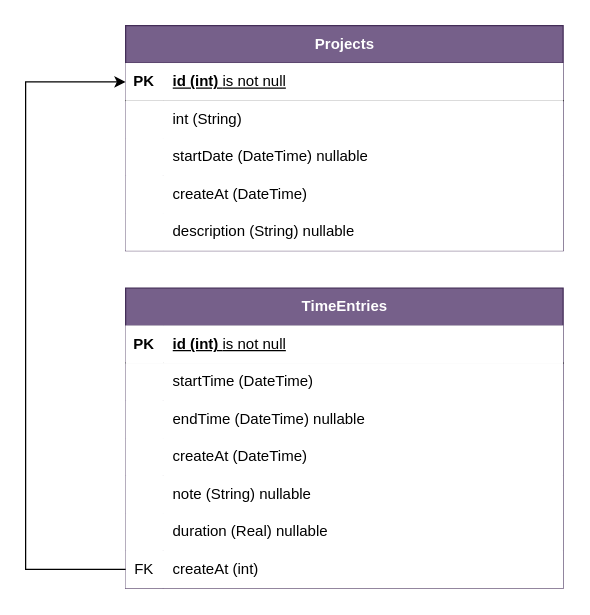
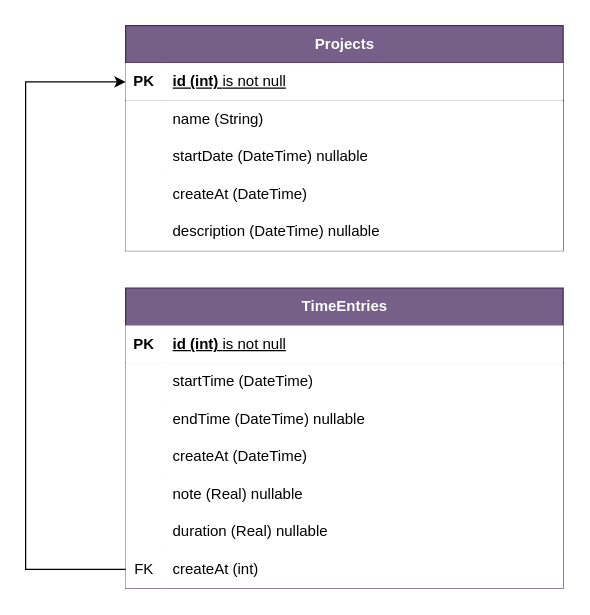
  <mxCell id="0" />
  <mxCell id="1" parent="0" />
  <mxCell id="2" value="Projects" style="shape=table;startSize=30;container=1;collapsible=1;childLayout=tableLayout;fixedRows=1;rowLines=0;fontStyle=1;align=center;resizeLast=1;html=1;fillColor=#76608a;fontColor=#ffffff;strokeColor=#432D57;" vertex="1" parent="1"><mxGeometry x="100" y="20" width="350" height="180.0" as="geometry"><mxRectangle x="230" y="-1030" width="80" height="30" as="alternateBounds" /></mxGeometry></mxCell>
  <mxCell id="3" value="" style="shape=tableRow;horizontal=0;startSize=0;swimlaneHead=0;swimlaneBody=0;fillColor=default;collapsible=0;dropTarget=0;points=[[0,0.5],[1,0.5]];portConstraint=eastwest;top=0;left=0;right=0;bottom=1;" vertex="1" parent="2"><mxGeometry y="30" width="350" height="30" as="geometry" /></mxCell>
  <mxCell id="4" value="PK" style="shape=partialRectangle;connectable=0;fillColor=default;top=0;left=0;bottom=0;right=0;fontStyle=1;overflow=hidden;whiteSpace=wrap;html=1;" vertex="1" parent="3"><mxGeometry width="30" height="30" as="geometry"><mxRectangle width="30" height="30" as="alternateBounds" /></mxGeometry></mxCell>
  <mxCell id="5" value="id (int)&amp;nbsp;&lt;span style=&quot;font-weight: normal;&quot;&gt;is not null&lt;/span&gt;" style="shape=partialRectangle;connectable=0;fillColor=default;top=0;left=0;bottom=0;right=0;align=left;spacingLeft=6;fontStyle=5;overflow=hidden;whiteSpace=wrap;html=1;" vertex="1" parent="3"><mxGeometry x="30" width="320" height="30" as="geometry"><mxRectangle width="320" height="30" as="alternateBounds" /></mxGeometry></mxCell>
  <mxCell id="6" value="" style="shape=tableRow;horizontal=0;startSize=0;swimlaneHead=0;swimlaneBody=0;fillColor=default;collapsible=0;dropTarget=0;points=[[0,0.5],[1,0.5]];portConstraint=eastwest;top=0;left=0;right=0;bottom=0;" vertex="1" parent="2"><mxGeometry y="60" width="350" height="30" as="geometry" /></mxCell>
  <mxCell id="7" value="" style="shape=partialRectangle;connectable=0;fillColor=default;top=0;left=0;bottom=0;right=0;editable=1;overflow=hidden;whiteSpace=wrap;html=1;" vertex="1" parent="6"><mxGeometry width="30" height="30" as="geometry"><mxRectangle width="30" height="30" as="alternateBounds" /></mxGeometry></mxCell>
- <mxCell id="8" value="int (String)" style="shape=partialRectangle;connectable=0;fillColor=default;top=0;left=0;bottom=0;right=0;align=left;spacingLeft=6;overflow=hidden;whiteSpace=wrap;html=1;" vertex="1" parent="6"><mxGeometry x="30" width="320" height="30" as="geometry"><mxRectangle width="320" height="30" as="alternateBounds" /></mxGeometry></mxCell>
+ <mxCell id="8" value="name (String)" style="shape=partialRectangle;connectable=0;fillColor=default;top=0;left=0;bottom=0;right=0;align=left;spacingLeft=6;overflow=hidden;whiteSpace=wrap;html=1;" vertex="1" parent="6"><mxGeometry x="30" width="320" height="30" as="geometry"><mxRectangle width="320" height="30" as="alternateBounds" /></mxGeometry></mxCell>
  <mxCell id="9" value="" style="shape=tableRow;horizontal=0;startSize=0;swimlaneHead=0;swimlaneBody=0;fillColor=default;collapsible=0;dropTarget=0;points=[[0,0.5],[1,0.5]];portConstraint=eastwest;top=0;left=0;right=0;bottom=0;" vertex="1" parent="2"><mxGeometry y="90" width="350" height="30" as="geometry" /></mxCell>
  <mxCell id="10" value="" style="shape=partialRectangle;connectable=0;fillColor=default;top=0;left=0;bottom=0;right=0;editable=1;overflow=hidden;whiteSpace=wrap;html=1;" vertex="1" parent="9"><mxGeometry width="30" height="30" as="geometry"><mxRectangle width="30" height="30" as="alternateBounds" /></mxGeometry></mxCell>
  <mxCell id="11" value="startDate (DateTime) nullable" style="shape=partialRectangle;connectable=0;fillColor=default;top=0;left=0;bottom=0;right=0;align=left;spacingLeft=6;overflow=hidden;whiteSpace=wrap;html=1;" vertex="1" parent="9"><mxGeometry x="30" width="320" height="30" as="geometry"><mxRectangle width="320" height="30" as="alternateBounds" /></mxGeometry></mxCell>
  <mxCell id="12" value="" style="shape=tableRow;horizontal=0;startSize=0;swimlaneHead=0;swimlaneBody=0;fillColor=default;collapsible=0;dropTarget=0;points=[[0,0.5],[1,0.5]];portConstraint=eastwest;top=0;left=0;right=0;bottom=0;" vertex="1" parent="2"><mxGeometry y="120" width="350" height="30" as="geometry" /></mxCell>
  <mxCell id="13" value="" style="shape=partialRectangle;connectable=0;fillColor=default;top=0;left=0;bottom=0;right=0;editable=1;overflow=hidden;whiteSpace=wrap;html=1;" vertex="1" parent="12"><mxGeometry width="30" height="30" as="geometry"><mxRectangle width="30" height="30" as="alternateBounds" /></mxGeometry></mxCell>
  <mxCell id="14" value="createAt (DateTime)" style="shape=partialRectangle;connectable=0;fillColor=default;top=0;left=0;bottom=0;right=0;align=left;spacingLeft=6;overflow=hidden;whiteSpace=wrap;html=1;" vertex="1" parent="12"><mxGeometry x="30" width="320" height="30" as="geometry"><mxRectangle width="320" height="30" as="alternateBounds" /></mxGeometry></mxCell>
  <mxCell id="15" value="" style="shape=tableRow;horizontal=0;startSize=0;swimlaneHead=0;swimlaneBody=0;fillColor=default;collapsible=0;dropTarget=0;points=[[0,0.5],[1,0.5]];portConstraint=eastwest;top=0;left=0;right=0;bottom=0;" vertex="1" parent="2"><mxGeometry y="150" width="350" height="30" as="geometry" /></mxCell>
  <mxCell id="16" value="" style="shape=partialRectangle;connectable=0;fillColor=default;top=0;left=0;bottom=0;right=0;editable=1;overflow=hidden;whiteSpace=wrap;html=1;" vertex="1" parent="15"><mxGeometry width="30" height="30" as="geometry"><mxRectangle width="30" height="30" as="alternateBounds" /></mxGeometry></mxCell>
- <mxCell id="17" value="description (String) nullable" style="shape=partialRectangle;connectable=0;fillColor=default;top=0;left=0;bottom=0;right=0;align=left;spacingLeft=6;overflow=hidden;whiteSpace=wrap;html=1;" vertex="1" parent="15"><mxGeometry x="30" width="320" height="30" as="geometry"><mxRectangle width="320" height="30" as="alternateBounds" /></mxGeometry></mxCell>
+ <mxCell id="17" value="description (DateTime) nullable" style="shape=partialRectangle;connectable=0;fillColor=default;top=0;left=0;bottom=0;right=0;align=left;spacingLeft=6;overflow=hidden;whiteSpace=wrap;html=1;" vertex="1" parent="15"><mxGeometry x="30" width="320" height="30" as="geometry"><mxRectangle width="320" height="30" as="alternateBounds" /></mxGeometry></mxCell>
  <mxCell id="18" value="TimeEntries" style="shape=table;startSize=30;container=1;collapsible=1;childLayout=tableLayout;fixedRows=1;rowLines=0;fontStyle=1;align=center;resizeLast=1;html=1;fillColor=#76608a;fontColor=#ffffff;strokeColor=#432D57;" vertex="1" parent="1"><mxGeometry x="100" y="230" width="350" height="240.0" as="geometry"><mxRectangle x="230" y="-1030" width="80" height="30" as="alternateBounds" /></mxGeometry></mxCell>
  <mxCell id="19" value="" style="shape=tableRow;horizontal=0;startSize=0;swimlaneHead=0;swimlaneBody=0;fillColor=default;collapsible=0;dropTarget=0;points=[[0,0.5],[1,0.5]];portConstraint=eastwest;top=0;left=0;right=0;bottom=1;" vertex="1" parent="18"><mxGeometry y="30" width="350" height="30" as="geometry" /></mxCell>
  <mxCell id="20" value="PK" style="shape=partialRectangle;connectable=0;fillColor=default;top=0;left=0;bottom=0;right=0;fontStyle=1;overflow=hidden;whiteSpace=wrap;html=1;" vertex="1" parent="19"><mxGeometry width="30" height="30" as="geometry"><mxRectangle width="30" height="30" as="alternateBounds" /></mxGeometry></mxCell>
  <mxCell id="21" value="id (int)&amp;nbsp;&lt;span style=&quot;font-weight: normal;&quot;&gt;is not null&lt;/span&gt;" style="shape=partialRectangle;connectable=0;fillColor=default;top=0;left=0;bottom=0;right=0;align=left;spacingLeft=6;fontStyle=5;overflow=hidden;whiteSpace=wrap;html=1;" vertex="1" parent="19"><mxGeometry x="30" width="320" height="30" as="geometry"><mxRectangle width="320" height="30" as="alternateBounds" /></mxGeometry></mxCell>
  <mxCell id="22" value="" style="shape=tableRow;horizontal=0;startSize=0;swimlaneHead=0;swimlaneBody=0;fillColor=default;collapsible=0;dropTarget=0;points=[[0,0.5],[1,0.5]];portConstraint=eastwest;top=0;left=0;right=0;bottom=0;" vertex="1" parent="18"><mxGeometry y="60" width="350" height="30" as="geometry" /></mxCell>
  <mxCell id="23" value="" style="shape=partialRectangle;connectable=0;fillColor=default;top=0;left=0;bottom=0;right=0;editable=1;overflow=hidden;whiteSpace=wrap;html=1;" vertex="1" parent="22"><mxGeometry width="30" height="30" as="geometry"><mxRectangle width="30" height="30" as="alternateBounds" /></mxGeometry></mxCell>
  <mxCell id="24" value="startTime (DateTime)" style="shape=partialRectangle;connectable=0;fillColor=default;top=0;left=0;bottom=0;right=0;align=left;spacingLeft=6;overflow=hidden;whiteSpace=wrap;html=1;" vertex="1" parent="22"><mxGeometry x="30" width="320" height="30" as="geometry"><mxRectangle width="320" height="30" as="alternateBounds" /></mxGeometry></mxCell>
  <mxCell id="25" value="" style="shape=tableRow;horizontal=0;startSize=0;swimlaneHead=0;swimlaneBody=0;fillColor=default;collapsible=0;dropTarget=0;points=[[0,0.5],[1,0.5]];portConstraint=eastwest;top=0;left=0;right=0;bottom=0;" vertex="1" parent="18"><mxGeometry y="90" width="350" height="30" as="geometry" /></mxCell>
  <mxCell id="26" value="" style="shape=partialRectangle;connectable=0;fillColor=default;top=0;left=0;bottom=0;right=0;editable=1;overflow=hidden;whiteSpace=wrap;html=1;" vertex="1" parent="25"><mxGeometry width="30" height="30" as="geometry"><mxRectangle width="30" height="30" as="alternateBounds" /></mxGeometry></mxCell>
  <mxCell id="27" value="endTime (DateTime) nullable" style="shape=partialRectangle;connectable=0;fillColor=default;top=0;left=0;bottom=0;right=0;align=left;spacingLeft=6;overflow=hidden;whiteSpace=wrap;html=1;" vertex="1" parent="25"><mxGeometry x="30" width="320" height="30" as="geometry"><mxRectangle width="320" height="30" as="alternateBounds" /></mxGeometry></mxCell>
  <mxCell id="28" value="" style="shape=tableRow;horizontal=0;startSize=0;swimlaneHead=0;swimlaneBody=0;fillColor=default;collapsible=0;dropTarget=0;points=[[0,0.5],[1,0.5]];portConstraint=eastwest;top=0;left=0;right=0;bottom=0;" vertex="1" parent="18"><mxGeometry y="120" width="350" height="30" as="geometry" /></mxCell>
  <mxCell id="29" value="" style="shape=partialRectangle;connectable=0;fillColor=default;top=0;left=0;bottom=0;right=0;editable=1;overflow=hidden;whiteSpace=wrap;html=1;" vertex="1" parent="28"><mxGeometry width="30" height="30" as="geometry"><mxRectangle width="30" height="30" as="alternateBounds" /></mxGeometry></mxCell>
  <mxCell id="30" value="createAt (DateTime)" style="shape=partialRectangle;connectable=0;fillColor=default;top=0;left=0;bottom=0;right=0;align=left;spacingLeft=6;overflow=hidden;whiteSpace=wrap;html=1;" vertex="1" parent="28"><mxGeometry x="30" width="320" height="30" as="geometry"><mxRectangle width="320" height="30" as="alternateBounds" /></mxGeometry></mxCell>
  <mxCell id="31" value="" style="shape=tableRow;horizontal=0;startSize=0;swimlaneHead=0;swimlaneBody=0;fillColor=default;collapsible=0;dropTarget=0;points=[[0,0.5],[1,0.5]];portConstraint=eastwest;top=0;left=0;right=0;bottom=0;" vertex="1" parent="18"><mxGeometry y="150" width="350" height="30" as="geometry" /></mxCell>
  <mxCell id="32" value="" style="shape=partialRectangle;connectable=0;fillColor=default;top=0;left=0;bottom=0;right=0;editable=1;overflow=hidden;whiteSpace=wrap;html=1;" vertex="1" parent="31"><mxGeometry width="30" height="30" as="geometry"><mxRectangle width="30" height="30" as="alternateBounds" /></mxGeometry></mxCell>
- <mxCell id="33" value="note (String) nullable" style="shape=partialRectangle;connectable=0;fillColor=default;top=0;left=0;bottom=0;right=0;align=left;spacingLeft=6;overflow=hidden;whiteSpace=wrap;html=1;" vertex="1" parent="31"><mxGeometry x="30" width="320" height="30" as="geometry"><mxRectangle width="320" height="30" as="alternateBounds" /></mxGeometry></mxCell>
+ <mxCell id="33" value="note (Real) nullable" style="shape=partialRectangle;connectable=0;fillColor=default;top=0;left=0;bottom=0;right=0;align=left;spacingLeft=6;overflow=hidden;whiteSpace=wrap;html=1;" vertex="1" parent="31"><mxGeometry x="30" width="320" height="30" as="geometry"><mxRectangle width="320" height="30" as="alternateBounds" /></mxGeometry></mxCell>
  <mxCell id="34" value="" style="shape=tableRow;horizontal=0;startSize=0;swimlaneHead=0;swimlaneBody=0;fillColor=default;collapsible=0;dropTarget=0;points=[[0,0.5],[1,0.5]];portConstraint=eastwest;top=0;left=0;right=0;bottom=0;" vertex="1" parent="18"><mxGeometry y="180" width="350" height="30" as="geometry" /></mxCell>
  <mxCell id="35" value="" style="shape=partialRectangle;connectable=0;fillColor=default;top=0;left=0;bottom=0;right=0;editable=1;overflow=hidden;whiteSpace=wrap;html=1;" vertex="1" parent="34"><mxGeometry width="30" height="30" as="geometry"><mxRectangle width="30" height="30" as="alternateBounds" /></mxGeometry></mxCell>
  <mxCell id="36" value="duration (Real) nullable" style="shape=partialRectangle;connectable=0;fillColor=default;top=0;left=0;bottom=0;right=0;align=left;spacingLeft=6;overflow=hidden;whiteSpace=wrap;html=1;" vertex="1" parent="34"><mxGeometry x="30" width="320" height="30" as="geometry"><mxRectangle width="320" height="30" as="alternateBounds" /></mxGeometry></mxCell>
  <mxCell id="37" value="" style="shape=tableRow;horizontal=0;startSize=0;swimlaneHead=0;swimlaneBody=0;fillColor=default;collapsible=0;dropTarget=0;points=[[0,0.5],[1,0.5]];portConstraint=eastwest;top=0;left=0;right=0;bottom=0;" vertex="1" parent="18"><mxGeometry y="210" width="350" height="30" as="geometry" /></mxCell>
  <mxCell id="38" value="FK" style="shape=partialRectangle;connectable=0;fillColor=default;top=0;left=0;bottom=0;right=0;editable=1;overflow=hidden;whiteSpace=wrap;html=1;" vertex="1" parent="37"><mxGeometry width="30" height="30" as="geometry"><mxRectangle width="30" height="30" as="alternateBounds" /></mxGeometry></mxCell>
  <mxCell id="39" value="createAt (int)" style="shape=partialRectangle;connectable=0;fillColor=default;top=0;left=0;bottom=0;right=0;align=left;spacingLeft=6;overflow=hidden;whiteSpace=wrap;html=1;" vertex="1" parent="37"><mxGeometry x="30" width="320" height="30" as="geometry"><mxRectangle width="320" height="30" as="alternateBounds" /></mxGeometry></mxCell>
  <mxCell id="40" style="edgeStyle=orthogonalEdgeStyle;rounded=0;orthogonalLoop=1;jettySize=auto;html=1;entryX=0;entryY=0.5;entryDx=0;entryDy=0;" edge="1" parent="1" source="37" target="3"><mxGeometry relative="1" as="geometry"><Array as="points"><mxPoint x="20" y="455" /><mxPoint x="20" y="65" /></Array></mxGeometry></mxCell>
